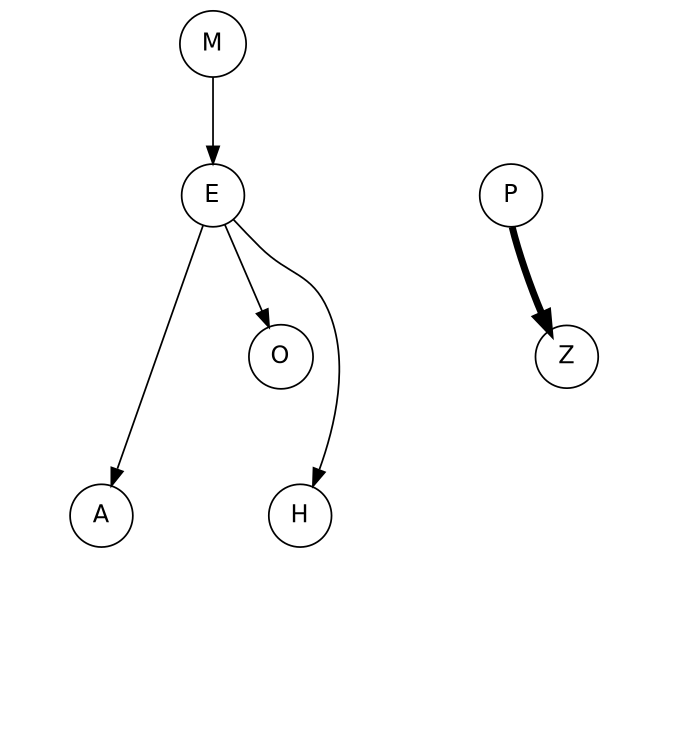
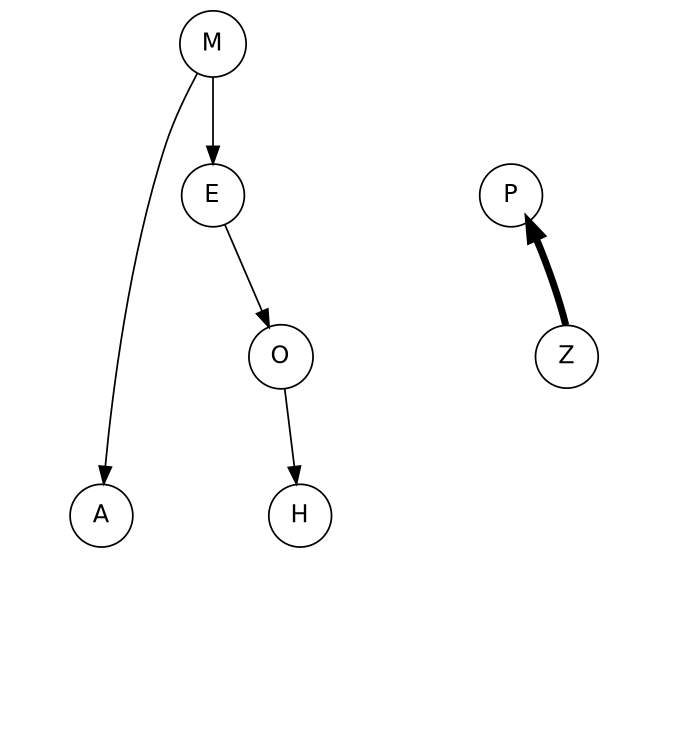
  digraph {
    fontname=Helvetica
    node [fontname=Helvetica shape=circle style=invis]
    edge [fontname=Helvetica style=invis]
    mM [width=0.1]
    E [style=""]
    P [style=""]
    lE [width=0.1]
    A [style=""]
    H [style=""]
    mP [width=0.1]
    O [style=""]
    Z [style=""]
    lA [width=0.1]
    mA [width=0.1]
    mZ [width=0.1]
    rZ [width=0.1]
    M [style=""]
    lZ [width=0.1]
    subgraph sub_1 {
      rank=same
      mM
      E
      P
    }
    subgraph sub_2 {
      rank=same
      lE
      A
      H
    }
    subgraph sub_3 {
      rank=same
      mP
      O
      Z
    }
    subgraph sub_4 {
      rank=same
      lA
      mA
    }
    subgraph sub_5 {
      rank=same
      mZ
      rZ
    }
    mM -> P
    E -> mM
    E -> lE
-   E -> A [style=""]
-   E -> H [style=""]
+   M -> A [style=""]
+   O -> H [style=""]
    E -> O [style=""]
    P -> mP
-   P -> Z [penwidth=4 style=""]
+   Z -> P [penwidth=4 style=""]
    lE -> H
    A -> lE
    A -> lA
    A -> mA
    mP -> Z
    O -> mP
    Z -> mZ
    Z -> rZ
    lA -> mA
    mZ -> rZ
    M -> mM
    M -> E [style=""]
  }
